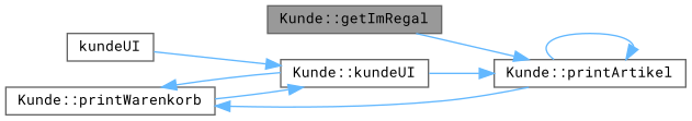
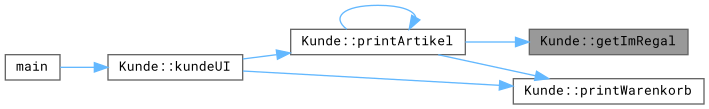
  digraph {
    fontname="Roboto Mono"
    rankdir=RL
    node [color=grey40 fillcolor=white fontname="Roboto Mono" fontsize=10 shape=box style=filled]
    edge [color=steelblue1 dir=back fontname="Roboto Mono" fontsize=10 labelfontname=Helvetica labelfontsize=10 style=solid]
    n1 [color=gray40 fillcolor=grey60 fontcolor=black height=0.2 label="Kunde::getImRegal" width=0.4]
    n2 [height=0.2 label="Kunde::printArtikel" width=0.4]
    n3 [height=0.2 label="Kunde::kundeUI" width=0.4]
-   n4 [height=0.2 label=kundeUI width=0.4]
+   n4 [height=0.2 label=main width=0.4]
    n5 [height=0.2 label="Kunde::printWarenkorb" width=0.4]
-   n2 -> n1
+   n1 -> n2
    n2 -> n2
    n2 -> n3
    n3 -> n4
-   n3 -> n5
    n5 -> n2
    n5 -> n3
  }
